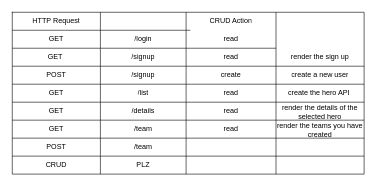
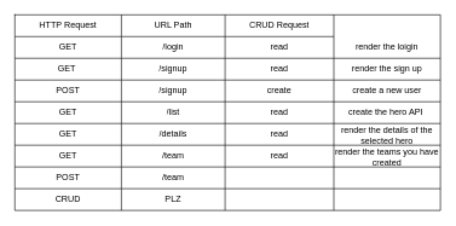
  <mxCell id="0" />
  <mxCell id="1" parent="0" />
  <mxCell id="2" value="" style="shape=table;html=1;whiteSpace=wrap;startSize=0;container=1;collapsible=0;childLayout=tableLayout;" vertex="1" parent="1"><mxGeometry x="20" y="20" width="587" height="270" as="geometry" /></mxCell>
  <mxCell id="3" style="shape=partialRectangle;html=1;whiteSpace=wrap;collapsible=0;dropTarget=0;pointerEvents=0;fillColor=none;top=0;left=0;bottom=0;right=0;points=[[0,0.5],[1,0.5]];portConstraint=eastwest;" vertex="1" parent="2"><mxGeometry width="587" height="30" as="geometry" /></mxCell>
  <mxCell id="4" value="HTTP Request" style="shape=partialRectangle;html=1;whiteSpace=wrap;connectable=0;fillColor=none;top=0;left=0;bottom=0;right=0;overflow=hidden;pointerEvents=1;" vertex="1" parent="3"><mxGeometry width="147" height="30" as="geometry"><mxRectangle width="147" height="30" as="alternateBounds" /></mxGeometry></mxCell>
- <mxCell id="6" value="CRUD Action" style="shape=partialRectangle;html=1;whiteSpace=wrap;connectable=0;fillColor=none;top=0;left=0;bottom=0;right=0;overflow=hidden;pointerEvents=1;" vertex="1" parent="3"><mxGeometry x="290" width="150" height="30" as="geometry"><mxRectangle width="150" height="30" as="alternateBounds" /></mxGeometry></mxCell>
+ <mxCell id="5" value="URL Path" style="shape=partialRectangle;html=1;whiteSpace=wrap;connectable=0;fillColor=none;top=0;left=0;bottom=0;right=0;overflow=hidden;pointerEvents=1;" vertex="1" parent="3"><mxGeometry x="147" width="143" height="30" as="geometry"><mxRectangle width="143" height="30" as="alternateBounds" /></mxGeometry></mxCell>
+ <mxCell id="6" value="CRUD Request" style="shape=partialRectangle;html=1;whiteSpace=wrap;connectable=0;fillColor=none;top=0;left=0;bottom=0;right=0;overflow=hidden;pointerEvents=1;" vertex="1" parent="3"><mxGeometry x="290" width="150" height="30" as="geometry"><mxRectangle width="150" height="30" as="alternateBounds" /></mxGeometry></mxCell>
  <mxCell id="7" value="" style="shape=partialRectangle;html=1;whiteSpace=wrap;collapsible=0;dropTarget=0;pointerEvents=0;fillColor=none;top=0;left=0;bottom=0;right=0;points=[[0,0.5],[1,0.5]];portConstraint=eastwest;" vertex="1" parent="2"><mxGeometry y="30" width="587" height="30" as="geometry" /></mxCell>
  <mxCell id="8" value="GET" style="shape=partialRectangle;html=1;whiteSpace=wrap;connectable=0;fillColor=none;top=0;left=0;bottom=0;right=0;overflow=hidden;pointerEvents=1;" vertex="1" parent="7"><mxGeometry width="147" height="30" as="geometry"><mxRectangle width="147" height="30" as="alternateBounds" /></mxGeometry></mxCell>
  <mxCell id="9" value="/login" style="shape=partialRectangle;html=1;whiteSpace=wrap;connectable=0;fillColor=none;top=0;left=0;bottom=0;right=0;overflow=hidden;pointerEvents=1;" vertex="1" parent="7"><mxGeometry x="147" width="143" height="30" as="geometry"><mxRectangle width="143" height="30" as="alternateBounds" /></mxGeometry></mxCell>
  <mxCell id="10" value="read" style="shape=partialRectangle;html=1;whiteSpace=wrap;connectable=0;fillColor=none;top=0;left=0;bottom=0;right=0;overflow=hidden;pointerEvents=1;" vertex="1" parent="7"><mxGeometry x="290" width="150" height="30" as="geometry"><mxRectangle width="150" height="30" as="alternateBounds" /></mxGeometry></mxCell>
+ <mxCell id="11" value="render the loigin" style="shape=partialRectangle;html=1;whiteSpace=wrap;connectable=0;fillColor=none;top=0;left=0;bottom=0;right=0;overflow=hidden;pointerEvents=1;" vertex="1" parent="7"><mxGeometry x="440" width="147" height="30" as="geometry"><mxRectangle width="147" height="30" as="alternateBounds" /></mxGeometry></mxCell>
  <mxCell id="12" value="" style="shape=partialRectangle;html=1;whiteSpace=wrap;collapsible=0;dropTarget=0;pointerEvents=0;fillColor=none;top=0;left=0;bottom=0;right=0;points=[[0,0.5],[1,0.5]];portConstraint=eastwest;" vertex="1" parent="2"><mxGeometry y="60" width="587" height="30" as="geometry" /></mxCell>
  <mxCell id="13" value="GET&amp;nbsp;" style="shape=partialRectangle;html=1;whiteSpace=wrap;connectable=0;fillColor=none;top=0;left=0;bottom=0;right=0;overflow=hidden;pointerEvents=1;" vertex="1" parent="12"><mxGeometry width="147" height="30" as="geometry"><mxRectangle width="147" height="30" as="alternateBounds" /></mxGeometry></mxCell>
  <mxCell id="14" value="/signup" style="shape=partialRectangle;html=1;whiteSpace=wrap;connectable=0;fillColor=none;top=0;left=0;bottom=0;right=0;overflow=hidden;pointerEvents=1;" vertex="1" parent="12"><mxGeometry x="147" width="143" height="30" as="geometry"><mxRectangle width="143" height="30" as="alternateBounds" /></mxGeometry></mxCell>
  <mxCell id="15" value="read" style="shape=partialRectangle;html=1;whiteSpace=wrap;connectable=0;fillColor=none;top=0;left=0;bottom=0;right=0;overflow=hidden;pointerEvents=1;" vertex="1" parent="12"><mxGeometry x="290" width="150" height="30" as="geometry"><mxRectangle width="150" height="30" as="alternateBounds" /></mxGeometry></mxCell>
  <mxCell id="16" value="render the sign up" style="shape=partialRectangle;html=1;whiteSpace=wrap;connectable=0;fillColor=none;top=0;left=0;bottom=0;right=0;overflow=hidden;pointerEvents=1;" vertex="1" parent="12"><mxGeometry x="440" width="147" height="30" as="geometry"><mxRectangle width="147" height="30" as="alternateBounds" /></mxGeometry></mxCell>
  <mxCell id="17" style="shape=partialRectangle;html=1;whiteSpace=wrap;collapsible=0;dropTarget=0;pointerEvents=0;fillColor=none;top=0;left=0;bottom=0;right=0;points=[[0,0.5],[1,0.5]];portConstraint=eastwest;" vertex="1" parent="2"><mxGeometry y="90" width="587" height="30" as="geometry" /></mxCell>
  <mxCell id="18" value="POST" style="shape=partialRectangle;html=1;whiteSpace=wrap;connectable=0;fillColor=none;top=0;left=0;bottom=0;right=0;overflow=hidden;pointerEvents=1;" vertex="1" parent="17"><mxGeometry width="147" height="30" as="geometry"><mxRectangle width="147" height="30" as="alternateBounds" /></mxGeometry></mxCell>
  <mxCell id="19" value="/signup" style="shape=partialRectangle;html=1;whiteSpace=wrap;connectable=0;fillColor=none;top=0;left=0;bottom=0;right=0;overflow=hidden;pointerEvents=1;" vertex="1" parent="17"><mxGeometry x="147" width="143" height="30" as="geometry"><mxRectangle width="143" height="30" as="alternateBounds" /></mxGeometry></mxCell>
  <mxCell id="20" value="create" style="shape=partialRectangle;html=1;whiteSpace=wrap;connectable=0;fillColor=none;top=0;left=0;bottom=0;right=0;overflow=hidden;pointerEvents=1;" vertex="1" parent="17"><mxGeometry x="290" width="150" height="30" as="geometry"><mxRectangle width="150" height="30" as="alternateBounds" /></mxGeometry></mxCell>
  <mxCell id="21" value="create a new user" style="shape=partialRectangle;html=1;whiteSpace=wrap;connectable=0;fillColor=none;top=0;left=0;bottom=0;right=0;overflow=hidden;pointerEvents=1;" vertex="1" parent="17"><mxGeometry x="440" width="147" height="30" as="geometry"><mxRectangle width="147" height="30" as="alternateBounds" /></mxGeometry></mxCell>
  <mxCell id="22" style="shape=partialRectangle;html=1;whiteSpace=wrap;collapsible=0;dropTarget=0;pointerEvents=0;fillColor=none;top=0;left=0;bottom=0;right=0;points=[[0,0.5],[1,0.5]];portConstraint=eastwest;" vertex="1" parent="2"><mxGeometry y="120" width="587" height="30" as="geometry" /></mxCell>
  <mxCell id="23" value="GET" style="shape=partialRectangle;html=1;whiteSpace=wrap;connectable=0;fillColor=none;top=0;left=0;bottom=0;right=0;overflow=hidden;pointerEvents=1;" vertex="1" parent="22"><mxGeometry width="147" height="30" as="geometry"><mxRectangle width="147" height="30" as="alternateBounds" /></mxGeometry></mxCell>
  <mxCell id="24" value="/list" style="shape=partialRectangle;html=1;whiteSpace=wrap;connectable=0;fillColor=none;top=0;left=0;bottom=0;right=0;overflow=hidden;pointerEvents=1;" vertex="1" parent="22"><mxGeometry x="147" width="143" height="30" as="geometry"><mxRectangle width="143" height="30" as="alternateBounds" /></mxGeometry></mxCell>
  <mxCell id="25" value="read" style="shape=partialRectangle;html=1;whiteSpace=wrap;connectable=0;fillColor=none;top=0;left=0;bottom=0;right=0;overflow=hidden;pointerEvents=1;" vertex="1" parent="22"><mxGeometry x="290" width="150" height="30" as="geometry"><mxRectangle width="150" height="30" as="alternateBounds" /></mxGeometry></mxCell>
  <mxCell id="26" value="create the hero API&amp;nbsp;" style="shape=partialRectangle;html=1;whiteSpace=wrap;connectable=0;fillColor=none;top=0;left=0;bottom=0;right=0;overflow=hidden;pointerEvents=1;" vertex="1" parent="22"><mxGeometry x="440" width="147" height="30" as="geometry"><mxRectangle width="147" height="30" as="alternateBounds" /></mxGeometry></mxCell>
  <mxCell id="27" style="shape=partialRectangle;html=1;whiteSpace=wrap;collapsible=0;dropTarget=0;pointerEvents=0;fillColor=none;top=0;left=0;bottom=0;right=0;points=[[0,0.5],[1,0.5]];portConstraint=eastwest;" vertex="1" parent="2"><mxGeometry y="150" width="587" height="30" as="geometry" /></mxCell>
  <mxCell id="28" value="GET" style="shape=partialRectangle;html=1;whiteSpace=wrap;connectable=0;fillColor=none;top=0;left=0;bottom=0;right=0;overflow=hidden;pointerEvents=1;" vertex="1" parent="27"><mxGeometry width="147" height="30" as="geometry"><mxRectangle width="147" height="30" as="alternateBounds" /></mxGeometry></mxCell>
  <mxCell id="29" value="/details" style="shape=partialRectangle;html=1;whiteSpace=wrap;connectable=0;fillColor=none;top=0;left=0;bottom=0;right=0;overflow=hidden;pointerEvents=1;" vertex="1" parent="27"><mxGeometry x="147" width="143" height="30" as="geometry"><mxRectangle width="143" height="30" as="alternateBounds" /></mxGeometry></mxCell>
  <mxCell id="30" value="read" style="shape=partialRectangle;html=1;whiteSpace=wrap;connectable=0;fillColor=none;top=0;left=0;bottom=0;right=0;overflow=hidden;pointerEvents=1;" vertex="1" parent="27"><mxGeometry x="290" width="150" height="30" as="geometry"><mxRectangle width="150" height="30" as="alternateBounds" /></mxGeometry></mxCell>
  <mxCell id="31" value="render the details of the selected hero" style="shape=partialRectangle;html=1;whiteSpace=wrap;connectable=0;fillColor=none;top=0;left=0;bottom=0;right=0;overflow=hidden;pointerEvents=1;" vertex="1" parent="27"><mxGeometry x="440" width="147" height="30" as="geometry"><mxRectangle width="147" height="30" as="alternateBounds" /></mxGeometry></mxCell>
  <mxCell id="32" style="shape=partialRectangle;html=1;whiteSpace=wrap;collapsible=0;dropTarget=0;pointerEvents=0;fillColor=none;top=0;left=0;bottom=0;right=0;points=[[0,0.5],[1,0.5]];portConstraint=eastwest;" vertex="1" parent="2"><mxGeometry y="180" width="587" height="30" as="geometry" /></mxCell>
  <mxCell id="33" value="GET" style="shape=partialRectangle;html=1;whiteSpace=wrap;connectable=0;fillColor=none;top=0;left=0;bottom=0;right=0;overflow=hidden;pointerEvents=1;" vertex="1" parent="32"><mxGeometry width="147" height="30" as="geometry"><mxRectangle width="147" height="30" as="alternateBounds" /></mxGeometry></mxCell>
  <mxCell id="34" value="/team" style="shape=partialRectangle;html=1;whiteSpace=wrap;connectable=0;fillColor=none;top=0;left=0;bottom=0;right=0;overflow=hidden;pointerEvents=1;" vertex="1" parent="32"><mxGeometry x="147" width="143" height="30" as="geometry"><mxRectangle width="143" height="30" as="alternateBounds" /></mxGeometry></mxCell>
  <mxCell id="35" value="read" style="shape=partialRectangle;html=1;whiteSpace=wrap;connectable=0;fillColor=none;top=0;left=0;bottom=0;right=0;overflow=hidden;pointerEvents=1;" vertex="1" parent="32"><mxGeometry x="290" width="150" height="30" as="geometry"><mxRectangle width="150" height="30" as="alternateBounds" /></mxGeometry></mxCell>
  <mxCell id="36" value="render the teams you have created" style="shape=partialRectangle;html=1;whiteSpace=wrap;connectable=0;fillColor=none;top=0;left=0;bottom=0;right=0;overflow=hidden;pointerEvents=1;" vertex="1" parent="32"><mxGeometry x="440" width="147" height="30" as="geometry"><mxRectangle width="147" height="30" as="alternateBounds" /></mxGeometry></mxCell>
  <mxCell id="37" style="shape=partialRectangle;html=1;whiteSpace=wrap;collapsible=0;dropTarget=0;pointerEvents=0;fillColor=none;top=0;left=0;bottom=0;right=0;points=[[0,0.5],[1,0.5]];portConstraint=eastwest;" vertex="1" parent="2"><mxGeometry y="210" width="587" height="30" as="geometry" /></mxCell>
  <mxCell id="38" value="POST" style="shape=partialRectangle;html=1;whiteSpace=wrap;connectable=0;fillColor=none;top=0;left=0;bottom=0;right=0;overflow=hidden;pointerEvents=1;" vertex="1" parent="37"><mxGeometry width="147" height="30" as="geometry"><mxRectangle width="147" height="30" as="alternateBounds" /></mxGeometry></mxCell>
  <mxCell id="39" value="/team" style="shape=partialRectangle;html=1;whiteSpace=wrap;connectable=0;fillColor=none;top=0;left=0;bottom=0;right=0;overflow=hidden;pointerEvents=1;" vertex="1" parent="37"><mxGeometry x="147" width="143" height="30" as="geometry"><mxRectangle width="143" height="30" as="alternateBounds" /></mxGeometry></mxCell>
  <mxCell id="40" style="shape=partialRectangle;html=1;whiteSpace=wrap;connectable=0;fillColor=none;top=0;left=0;bottom=0;right=0;overflow=hidden;pointerEvents=1;" vertex="1" parent="37"><mxGeometry x="290" width="150" height="30" as="geometry"><mxRectangle width="150" height="30" as="alternateBounds" /></mxGeometry></mxCell>
  <mxCell id="41" style="shape=partialRectangle;html=1;whiteSpace=wrap;connectable=0;fillColor=none;top=0;left=0;bottom=0;right=0;overflow=hidden;pointerEvents=1;" vertex="1" parent="37"><mxGeometry x="440" width="147" height="30" as="geometry"><mxRectangle width="147" height="30" as="alternateBounds" /></mxGeometry></mxCell>
  <mxCell id="42" style="shape=partialRectangle;html=1;whiteSpace=wrap;collapsible=0;dropTarget=0;pointerEvents=0;fillColor=none;top=0;left=0;bottom=0;right=0;points=[[0,0.5],[1,0.5]];portConstraint=eastwest;" vertex="1" parent="2"><mxGeometry y="240" width="587" height="30" as="geometry" /></mxCell>
  <mxCell id="43" value="CRUD" style="shape=partialRectangle;html=1;whiteSpace=wrap;connectable=0;fillColor=none;top=0;left=0;bottom=0;right=0;overflow=hidden;pointerEvents=1;" vertex="1" parent="42"><mxGeometry width="147" height="30" as="geometry"><mxRectangle width="147" height="30" as="alternateBounds" /></mxGeometry></mxCell>
  <mxCell id="44" value="PLZ" style="shape=partialRectangle;html=1;whiteSpace=wrap;connectable=0;fillColor=none;top=0;left=0;bottom=0;right=0;overflow=hidden;pointerEvents=1;" vertex="1" parent="42"><mxGeometry x="147" width="143" height="30" as="geometry"><mxRectangle width="143" height="30" as="alternateBounds" /></mxGeometry></mxCell>
  <mxCell id="45" style="shape=partialRectangle;html=1;whiteSpace=wrap;connectable=0;fillColor=none;top=0;left=0;bottom=0;right=0;overflow=hidden;pointerEvents=1;" vertex="1" parent="42"><mxGeometry x="290" width="150" height="30" as="geometry"><mxRectangle width="150" height="30" as="alternateBounds" /></mxGeometry></mxCell>
  <mxCell id="46" style="shape=partialRectangle;html=1;whiteSpace=wrap;connectable=0;fillColor=none;top=0;left=0;bottom=0;right=0;overflow=hidden;pointerEvents=1;" vertex="1" parent="42"><mxGeometry x="440" width="147" height="30" as="geometry"><mxRectangle width="147" height="30" as="alternateBounds" /></mxGeometry></mxCell>
